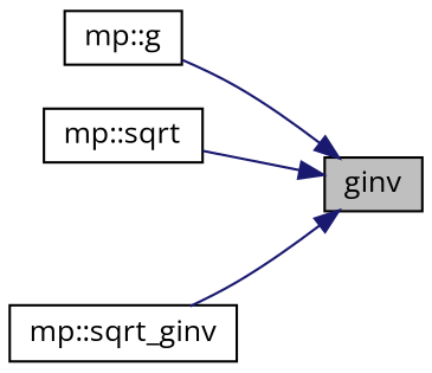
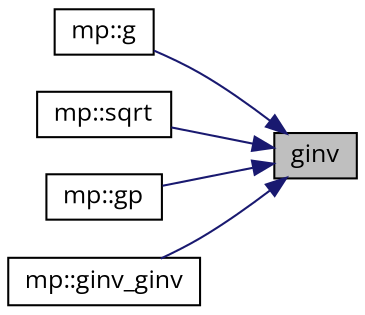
  digraph {
    fontname="Open Sans"
    rankdir=RL
    node [color=black fontname="Open Sans" fontsize=12 shape=record]
    edge [color=midnightblue dir=back fontname="Open Sans" fontsize=12 labelfontname=Helvetica labelfontsize=12 style=solid]
    n1 [fillcolor=grey75 fontcolor=black height=0.2 label=ginv style=filled width=0.4]
    n2 [height=0.2 label="mp::g" width=0.4]
    n3 [height=0.2 label="mp::sqrt" width=0.4]
-   n5 [height=0.2 label="mp::sqrt_ginv" width=0.4]
+   n4 [height=0.2 label="mp::gp" width=0.4]
+   n5 [height=0.2 label="mp::ginv_ginv" width=0.4]
    n1 -> n2
    n1 -> n3
+   n1 -> n4
    n1 -> n5
  }
